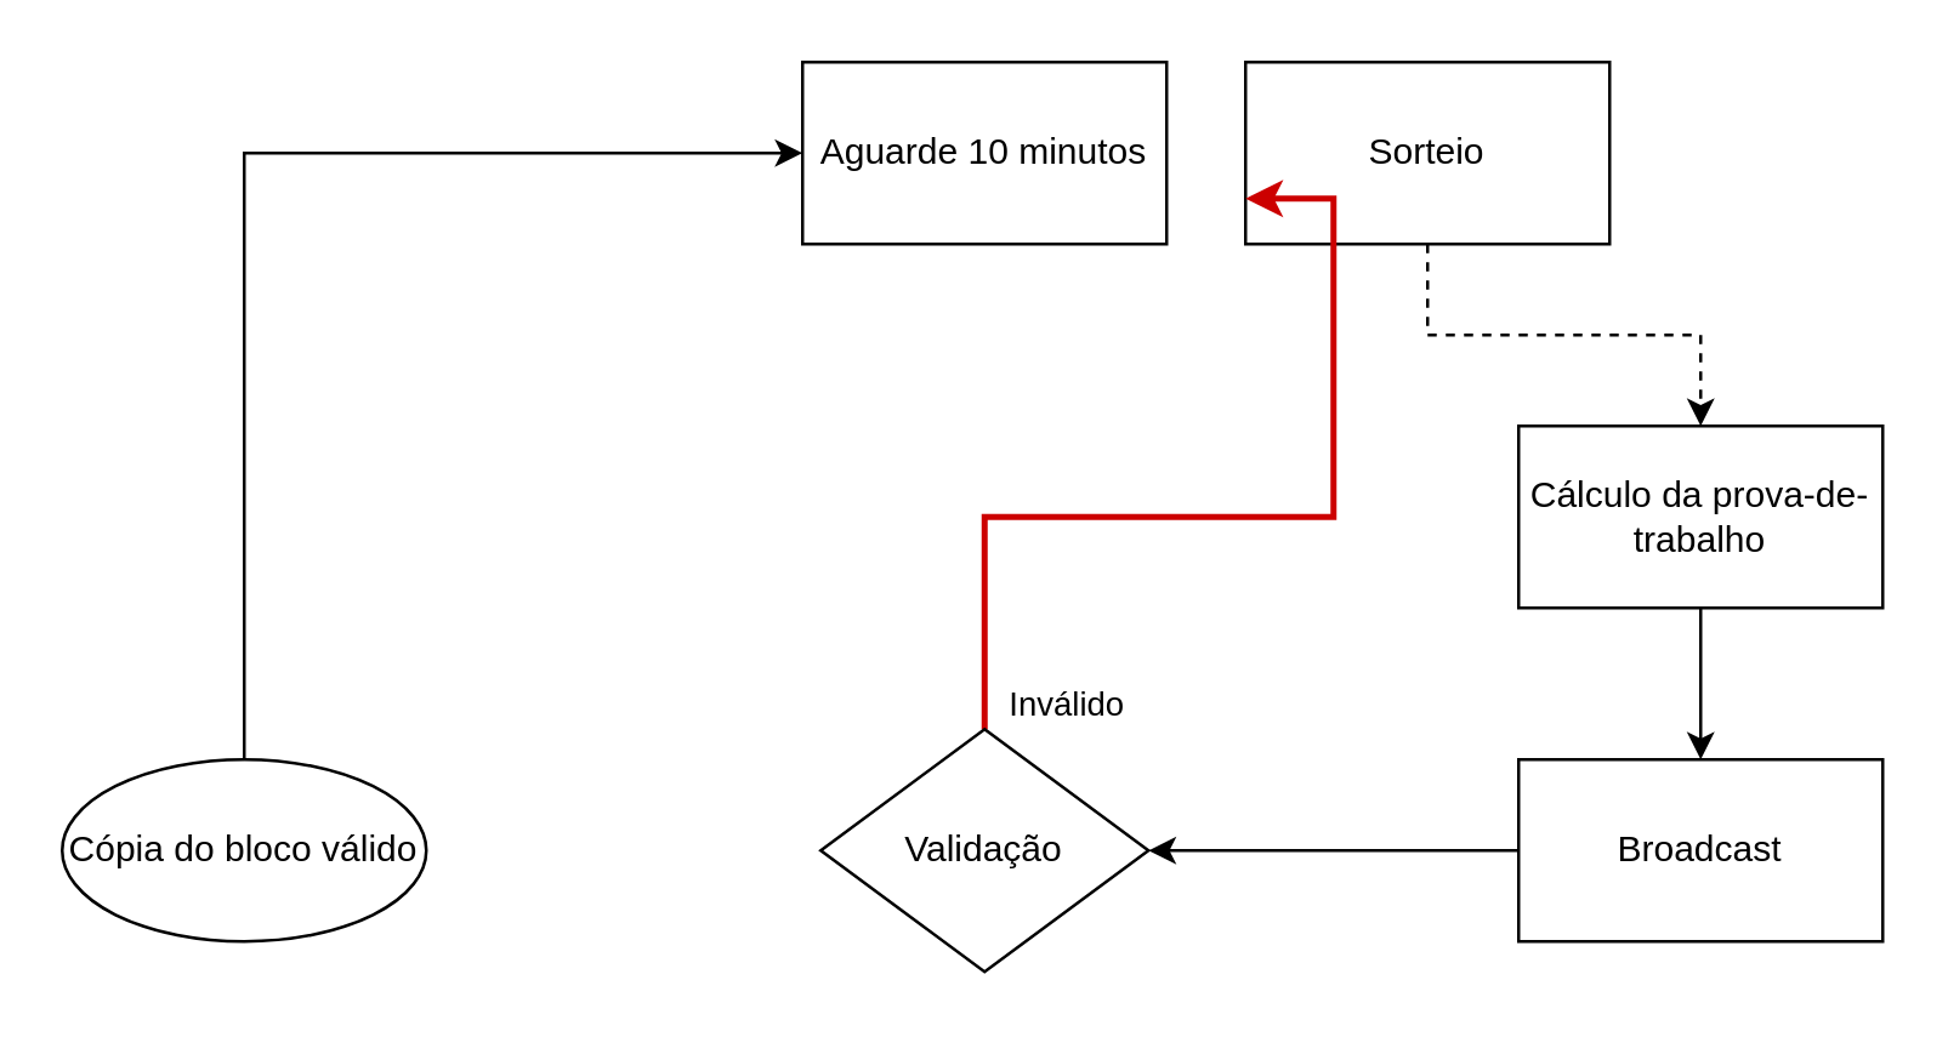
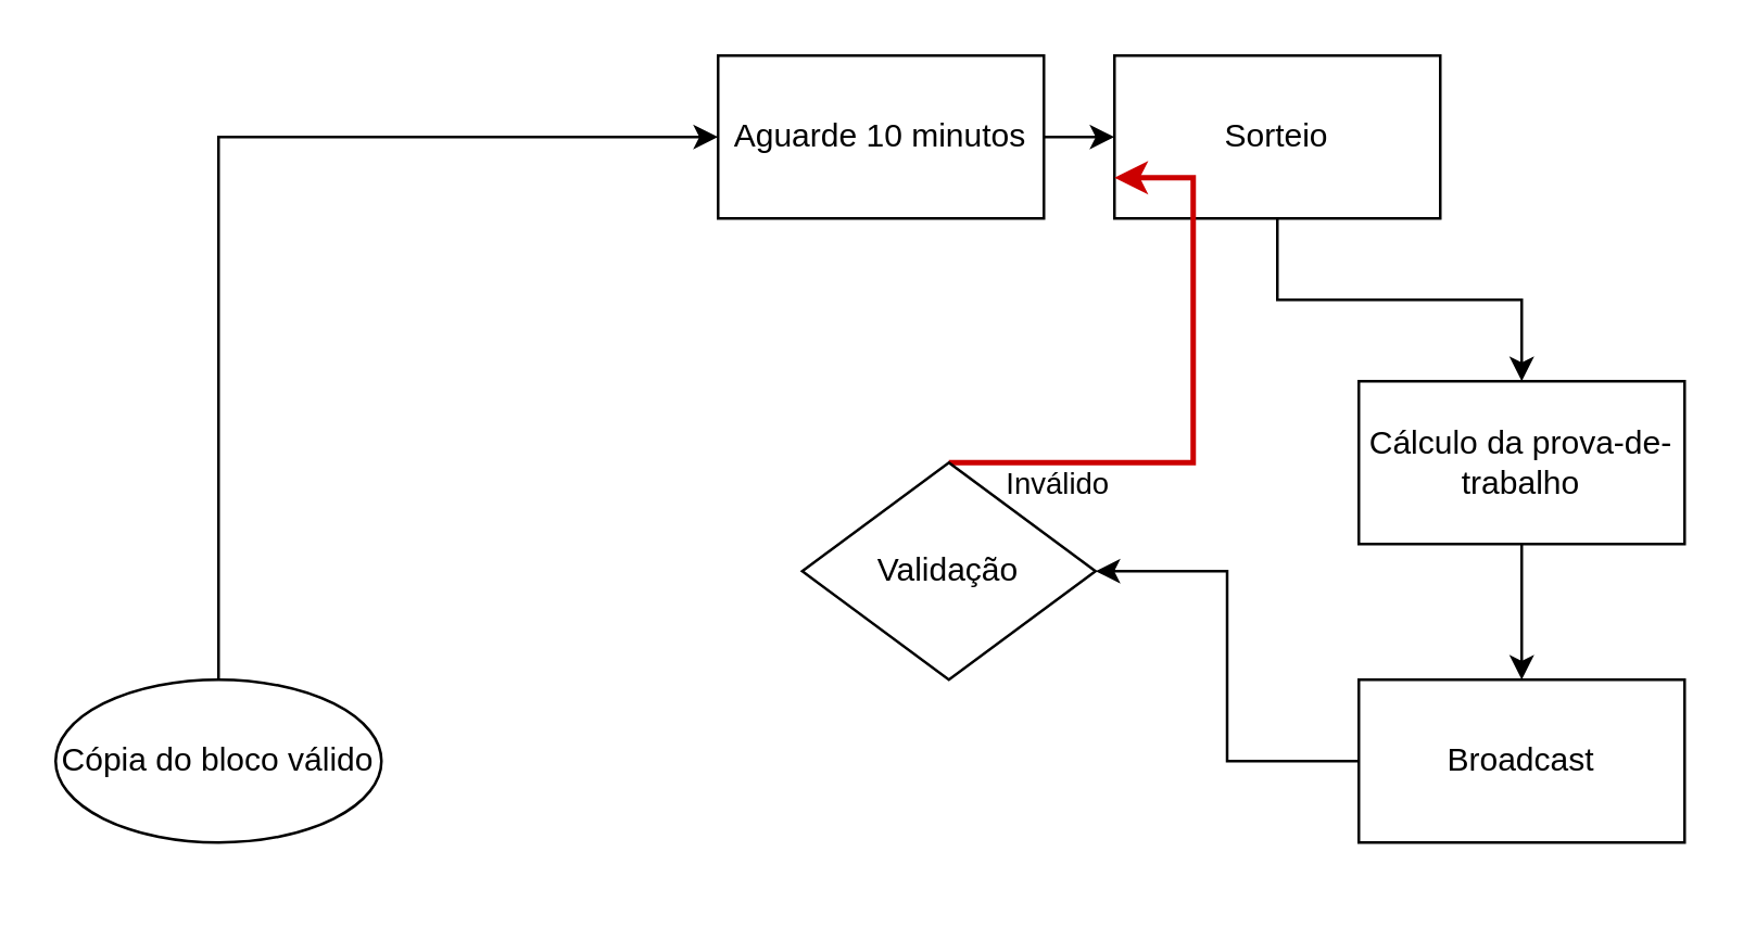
  <mxCell id="0" />
  <mxCell id="1" parent="0" />
+ <mxCell id="2" value="" style="edgeStyle=orthogonalEdgeStyle;rounded=0;orthogonalLoop=1;jettySize=auto;html=1;" edge="1" parent="1" source="3" target="5"><mxGeometry relative="1" as="geometry" /></mxCell>
  <mxCell id="3" value="Aguarde 10 minutos" style="rounded=0;whiteSpace=wrap;html=1;" vertex="1" parent="1"><mxGeometry x="264" y="20" width="120" height="60" as="geometry" /></mxCell>
- <mxCell id="4" value="" style="edgeStyle=orthogonalEdgeStyle;rounded=0;orthogonalLoop=1;jettySize=auto;html=1;dashed=1;" edge="1" parent="1" source="5" target="7"><mxGeometry relative="1" as="geometry" /></mxCell>
+ <mxCell id="4" value="" style="edgeStyle=orthogonalEdgeStyle;rounded=0;orthogonalLoop=1;jettySize=auto;html=1;" edge="1" parent="1" source="5" target="7"><mxGeometry relative="1" as="geometry" /></mxCell>
  <mxCell id="5" value="Sorteio" style="rounded=0;whiteSpace=wrap;html=1;" vertex="1" parent="1"><mxGeometry x="410" y="20" width="120" height="60" as="geometry" /></mxCell>
  <mxCell id="6" value="" style="edgeStyle=orthogonalEdgeStyle;rounded=0;orthogonalLoop=1;jettySize=auto;html=1;" edge="1" parent="1" source="7" target="9"><mxGeometry relative="1" as="geometry" /></mxCell>
  <mxCell id="7" value="Cálculo da prova-de-trabalho" style="rounded=0;whiteSpace=wrap;html=1;" vertex="1" parent="1"><mxGeometry x="500" y="140" width="120" height="60" as="geometry" /></mxCell>
  <mxCell id="8" style="edgeStyle=orthogonalEdgeStyle;rounded=0;orthogonalLoop=1;jettySize=auto;html=1;entryX=1;entryY=0.5;entryDx=0;entryDy=0;" edge="1" parent="1" source="9" target="14"><mxGeometry relative="1" as="geometry" /></mxCell>
  <mxCell id="9" value="Broadcast" style="rounded=0;whiteSpace=wrap;html=1;" vertex="1" parent="1"><mxGeometry x="500" y="250" width="120" height="60" as="geometry" /></mxCell>
  <mxCell id="10" style="edgeStyle=orthogonalEdgeStyle;rounded=0;orthogonalLoop=1;jettySize=auto;html=1;entryX=0;entryY=0.5;entryDx=0;entryDy=0;" edge="1" parent="1" source="11" target="3"><mxGeometry relative="1" as="geometry"><Array as="points"><mxPoint x="80" y="50" /></Array></mxGeometry></mxCell>
  <mxCell id="11" value="Cópia do bloco válido" style="ellipse;whiteSpace=wrap;html=1;" vertex="1" parent="1"><mxGeometry x="20" y="250" width="120" height="60" as="geometry" /></mxCell>
  <mxCell id="12" style="edgeStyle=orthogonalEdgeStyle;rounded=0;orthogonalLoop=1;jettySize=auto;html=1;entryX=0;entryY=0.75;entryDx=0;entryDy=0;strokeWidth=2;strokeColor=#CC0000;" edge="1" parent="1" source="14" target="5"><mxGeometry relative="1" as="geometry"><Array as="points"><mxPoint x="324" y="170" /><mxPoint x="439" y="170" /><mxPoint x="439" y="65" /></Array></mxGeometry></mxCell>
  <mxCell id="13" value="Inválido" style="edgeLabel;html=1;align=center;verticalAlign=middle;resizable=0;points=[];" vertex="1" connectable="0" parent="12"><mxGeometry x="-0.893" y="1" relative="1" as="geometry"><mxPoint x="27" y="8.86" as="offset" /></mxGeometry></mxCell>
- <mxCell id="14" value="Validação" style="rhombus;whiteSpace=wrap;html=1;" vertex="1" parent="1"><mxGeometry x="270" y="240" width="108" height="80" as="geometry" /></mxCell>
+ <mxCell id="14" value="Validação" style="rhombus;whiteSpace=wrap;html=1;" vertex="1" parent="1"><mxGeometry x="295" y="170" width="108" height="80" as="geometry" /></mxCell>
